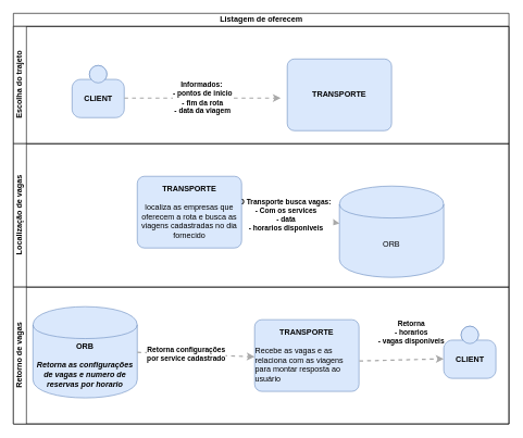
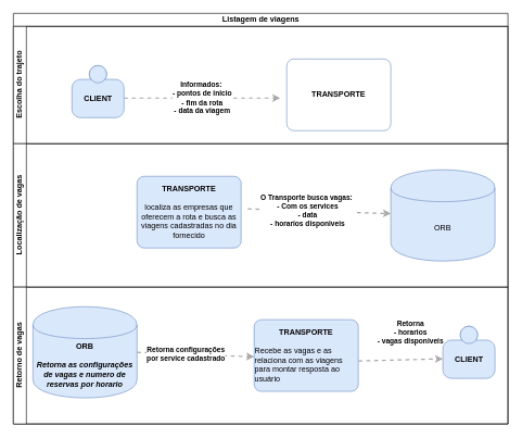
  <mxCell id="0" />
  <mxCell id="1" parent="0" />
- <mxCell id="2" value="Listagem de oferecem" style="swimlane;html=1;childLayout=stackLayout;resizeParent=1;resizeParentMax=0;horizontal=1;startSize=20;horizontalStack=0;" vertex="1" parent="1"><mxGeometry x="20" y="20" width="760" height="630" as="geometry" /></mxCell>
+ <mxCell id="2" value="Listagem de viagens" style="swimlane;html=1;childLayout=stackLayout;resizeParent=1;resizeParentMax=0;horizontal=1;startSize=20;horizontalStack=0;" vertex="1" parent="1"><mxGeometry x="20" y="20" width="760" height="630" as="geometry" /></mxCell>
  <mxCell id="3" value="Escolha do trajeto" style="swimlane;html=1;startSize=20;horizontal=0;" vertex="1" parent="2"><mxGeometry y="20" width="760" height="180" as="geometry" /></mxCell>
  <mxCell id="4" value="&lt;b&gt;CLIENT&lt;/b&gt;" style="html=1;dashed=0;whitespace=wrap;fillColor=#DAE8FC;strokeColor=#6C8EBF;shape=mxgraph.c4.person;align=center;points=[[0.5,0,0],[1,0.5,0],[1,0.75,0],[0.75,1,0],[0.5,1,0],[0.25,1,0],[0,0.75,0],[0,0.5,0]];" vertex="1" parent="3"><mxGeometry x="90" y="60" width="80" height="80" as="geometry" /></mxCell>
- <mxCell id="5" value="&lt;b&gt;TRANSPORTE&lt;/b&gt;" style="rounded=1;whiteSpace=wrap;html=1;labelBackgroundColor=none;fillColor=#dae8fc;fontColor=#000000;align=center;arcSize=10;strokeColor=#6c8ebf;points=[[0.25,0,0],[0.5,0,0],[0.75,0,0],[1,0.25,0],[1,0.5,0],[1,0.75,0],[0.75,1,0],[0.5,1,0],[0.25,1,0],[0,0.75,0],[0,0.5,0],[0,0.25,0]];" vertex="1" parent="3"><mxGeometry x="420" y="50" width="160" height="110.0" as="geometry" /></mxCell>
+ <mxCell id="5" value="&lt;b&gt;TRANSPORTE&lt;/b&gt;" style="rounded=1;whiteSpace=wrap;html=1;labelBackgroundColor=none;fillColor=#ffffff;fontColor=#000000;align=center;arcSize=10;strokeColor=#6c8ebf;points=[[0.25,0,0],[0.5,0,0],[0.75,0,0],[1,0.25,0],[1,0.5,0],[1,0.75,0],[0.75,1,0],[0.5,1,0],[0.25,1,0],[0,0.75,0],[0,0.5,0],[0,0.25,0]];" vertex="1" parent="3"><mxGeometry x="420" y="50" width="160" height="110.0" as="geometry" /></mxCell>
  <mxCell id="6" value="&lt;div style=&quot;text-align: left&quot;&gt;&lt;div style=&quot;text-align: center&quot;&gt;&lt;b&gt;Informados:&amp;nbsp;&lt;/b&gt;&lt;/div&gt;&lt;div style=&quot;text-align: center&quot;&gt;&lt;b&gt;- pontos de inicio&lt;/b&gt;&lt;/div&gt;&lt;div style=&quot;text-align: center&quot;&gt;&lt;b&gt;- fim da rota&lt;/b&gt;&lt;/div&gt;&lt;div style=&quot;text-align: center&quot;&gt;&lt;b&gt;- data da viagem&lt;/b&gt;&lt;/div&gt;&lt;/div&gt;" style="edgeStyle=none;rounded=0;html=1;jettySize=auto;orthogonalLoop=1;strokeColor=#A8A8A8;strokeWidth=2;fontColor=#000000;jumpStyle=none;dashed=1;" edge="1" parent="3"><mxGeometry width="200" relative="1" as="geometry"><mxPoint x="170" y="110" as="sourcePoint" /><mxPoint x="410" y="110" as="targetPoint" /></mxGeometry></mxCell>
  <mxCell id="7" value="Localização de vagas" style="swimlane;html=1;startSize=20;horizontal=0;" vertex="1" parent="2"><mxGeometry y="200" width="760" height="220" as="geometry" /></mxCell>
  <mxCell id="8" value="&lt;div style=&quot;text-align: left&quot;&gt;&lt;div style=&quot;text-align: center&quot;&gt;&lt;b&gt;O Transporte busca vagas:&amp;nbsp;&lt;/b&gt;&lt;/div&gt;&lt;div style=&quot;text-align: center&quot;&gt;&lt;b&gt;- Com os services&lt;/b&gt;&lt;/div&gt;&lt;div style=&quot;text-align: center&quot;&gt;&lt;b&gt;- data&lt;/b&gt;&lt;/div&gt;&lt;div style=&quot;text-align: center&quot;&gt;&lt;b&gt;- horarios disponiveis&lt;/b&gt;&lt;/div&gt;&lt;/div&gt;" style="edgeStyle=none;rounded=0;html=1;jettySize=auto;orthogonalLoop=1;strokeColor=#A8A8A8;strokeWidth=2;fontColor=#000000;jumpStyle=none;dashed=1;" edge="1" parent="7" target="9"><mxGeometry x="-0.167" width="200" relative="1" as="geometry"><mxPoint x="360" y="100" as="sourcePoint" /><mxPoint x="590" y="100" as="targetPoint" /><mxPoint as="offset" /></mxGeometry></mxCell>
- <mxCell id="9" value="ORB" style="shape=cylinder;whiteSpace=wrap;html=1;boundedLbl=1;rounded=0;labelBackgroundColor=none;fillColor=#dae8fc;fontSize=12;fontColor=#000000;align=center;strokeColor=#6c8ebf;points=[[0.5,0,0],[1,0.25,0],[1,0.5,0],[1,0.75,0],[0.5,1,0],[0,0.75,0],[0,0.5,0],[0,0.25,0]];" vertex="1" parent="7"><mxGeometry x="500" y="65" width="160" height="140" as="geometry" /></mxCell>
+ <mxCell id="9" value="ORB" style="shape=cylinder;whiteSpace=wrap;html=1;boundedLbl=1;rounded=0;labelBackgroundColor=none;fillColor=#dae8fc;fontSize=12;fontColor=#000000;align=center;strokeColor=#6c8ebf;points=[[0.5,0,0],[1,0.25,0],[1,0.5,0],[1,0.75,0],[0.5,1,0],[0,0.75,0],[0,0.5,0],[0,0.25,0]];" vertex="1" parent="7"><mxGeometry x="580" y="40" width="160" height="140" as="geometry" /></mxCell>
  <mxCell id="10" value="&lt;b&gt;TRANSPORTE&lt;br&gt;&lt;br&gt;&lt;/b&gt;&lt;span style=&quot;text-align: left&quot;&gt;localiza as empresas que oferecem a rota e busca as viagens cadastradas no dia fornecido&lt;/span&gt;&lt;b&gt;&lt;br&gt;&lt;/b&gt;" style="rounded=1;whiteSpace=wrap;html=1;labelBackgroundColor=none;fillColor=#dae8fc;fontColor=#000000;align=center;arcSize=10;strokeColor=#6c8ebf;points=[[0.25,0,0],[0.5,0,0],[0.75,0,0],[1,0.25,0],[1,0.5,0],[1,0.75,0],[0.75,1,0],[0.5,1,0],[0.25,1,0],[0,0.75,0],[0,0.5,0],[0,0.25,0]];" vertex="1" parent="7"><mxGeometry x="190" y="50" width="160" height="110.0" as="geometry" /></mxCell>
  <mxCell id="11" value="&amp;nbsp;" style="text;html=1;align=center;verticalAlign=middle;resizable=0;points=[];autosize=1;" vertex="1" parent="7"><mxGeometry x="73" y="68" width="20" height="20" as="geometry" /></mxCell>
  <mxCell id="12" value="Retorno de vagas" style="swimlane;html=1;startSize=20;horizontal=0;" vertex="1" parent="2"><mxGeometry y="420" width="760" height="210" as="geometry" /></mxCell>
  <mxCell id="13" value="&lt;b&gt;TRANSPORTE&lt;/b&gt;&lt;br&gt;&lt;br&gt;&lt;div style=&quot;text-align: left&quot;&gt;Recebe as vagas e as relaciona com as viagens para montar resposta ao usuário&lt;/div&gt;" style="rounded=1;whiteSpace=wrap;html=1;labelBackgroundColor=none;fillColor=#dae8fc;fontColor=#000000;align=center;arcSize=10;strokeColor=#6c8ebf;points=[[0.25,0,0],[0.5,0,0],[0.75,0,0],[1,0.25,0],[1,0.5,0],[1,0.75,0],[0.75,1,0],[0.5,1,0],[0.25,1,0],[0,0.75,0],[0,0.5,0],[0,0.25,0]];" vertex="1" parent="12"><mxGeometry x="370" y="50" width="160" height="110.0" as="geometry" /></mxCell>
  <mxCell id="14" value="&lt;b&gt;CLIENT&lt;/b&gt;" style="html=1;dashed=0;whitespace=wrap;fillColor=#DAE8FC;strokeColor=#6C8EBF;shape=mxgraph.c4.person;align=center;points=[[0.5,0,0],[1,0.5,0],[1,0.75,0],[0.75,1,0],[0.5,1,0],[0.25,1,0],[0,0.75,0],[0,0.5,0]];" vertex="1" parent="12"><mxGeometry x="660" y="60" width="80" height="80" as="geometry" /></mxCell>
  <mxCell id="15" value="&lt;b&gt;ORB&lt;br&gt;&lt;br&gt;&lt;i&gt;Retorna as configurações de vagas e numero de reservas por horario&lt;/i&gt;&lt;br&gt;&lt;/b&gt;" style="shape=cylinder;whiteSpace=wrap;html=1;boundedLbl=1;rounded=0;labelBackgroundColor=none;fillColor=#dae8fc;fontSize=12;fontColor=#000000;align=center;strokeColor=#6c8ebf;points=[[0.5,0,0],[1,0.25,0],[1,0.5,0],[1,0.75,0],[0.5,1,0],[0,0.75,0],[0,0.5,0],[0,0.25,0]];" vertex="1" parent="12"><mxGeometry x="30" y="30" width="160" height="140" as="geometry" /></mxCell>
  <mxCell id="16" value="&lt;div style=&quot;text-align: left&quot;&gt;&lt;div style=&quot;text-align: center&quot;&gt;&lt;b&gt;Retorna configurações&lt;/b&gt;&lt;/div&gt;&lt;div style=&quot;text-align: center&quot;&gt;&lt;b&gt;por service cadastrado&lt;/b&gt;&lt;/div&gt;&lt;/div&gt;" style="edgeStyle=none;rounded=0;html=1;jettySize=auto;orthogonalLoop=1;strokeColor=#A8A8A8;strokeWidth=2;fontColor=#000000;jumpStyle=none;dashed=1;" edge="1" parent="12"><mxGeometry x="-0.167" width="200" relative="1" as="geometry"><mxPoint x="190" y="100" as="sourcePoint" /><mxPoint x="370" y="107" as="targetPoint" /><mxPoint as="offset" /></mxGeometry></mxCell>
  <mxCell id="17" value="&lt;div style=&quot;text-align: left&quot;&gt;&lt;div style=&quot;text-align: center&quot;&gt;&lt;b&gt;Retorna&lt;/b&gt;&lt;/div&gt;&lt;div style=&quot;text-align: center&quot;&gt;&lt;b&gt;- horarios&lt;/b&gt;&lt;/div&gt;&lt;div style=&quot;text-align: center&quot;&gt;&lt;b&gt;- vagas disponiveis&lt;/b&gt;&lt;/div&gt;&lt;/div&gt;" style="edgeStyle=none;rounded=0;html=1;jettySize=auto;orthogonalLoop=1;strokeColor=#A8A8A8;strokeWidth=2;fontColor=#000000;jumpStyle=none;dashed=1;exitX=1.003;exitY=0.576;exitDx=0;exitDy=0;exitPerimeter=0;" edge="1" parent="12" source="13"><mxGeometry x="0.244" y="41" width="200" relative="1" as="geometry"><mxPoint x="570" y="110" as="sourcePoint" /><mxPoint x="660" y="110" as="targetPoint" /><mxPoint as="offset" /></mxGeometry></mxCell>
